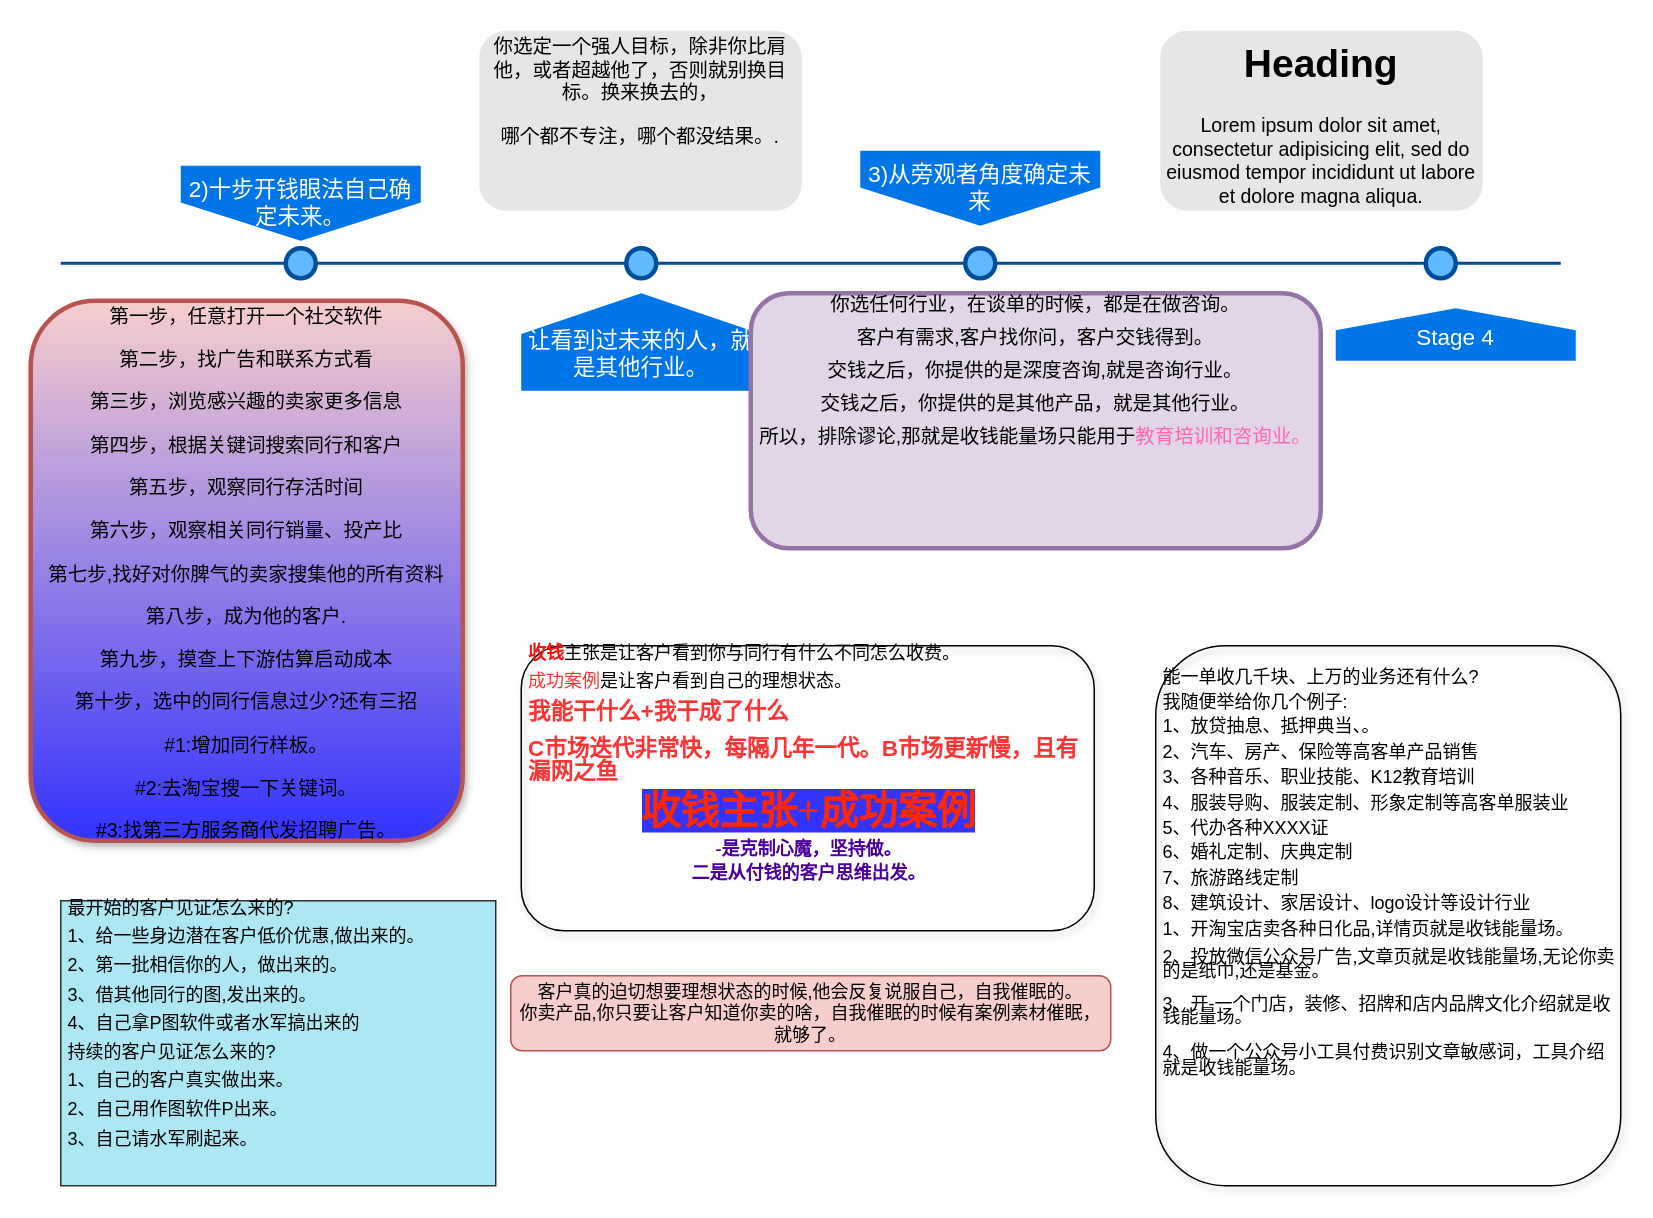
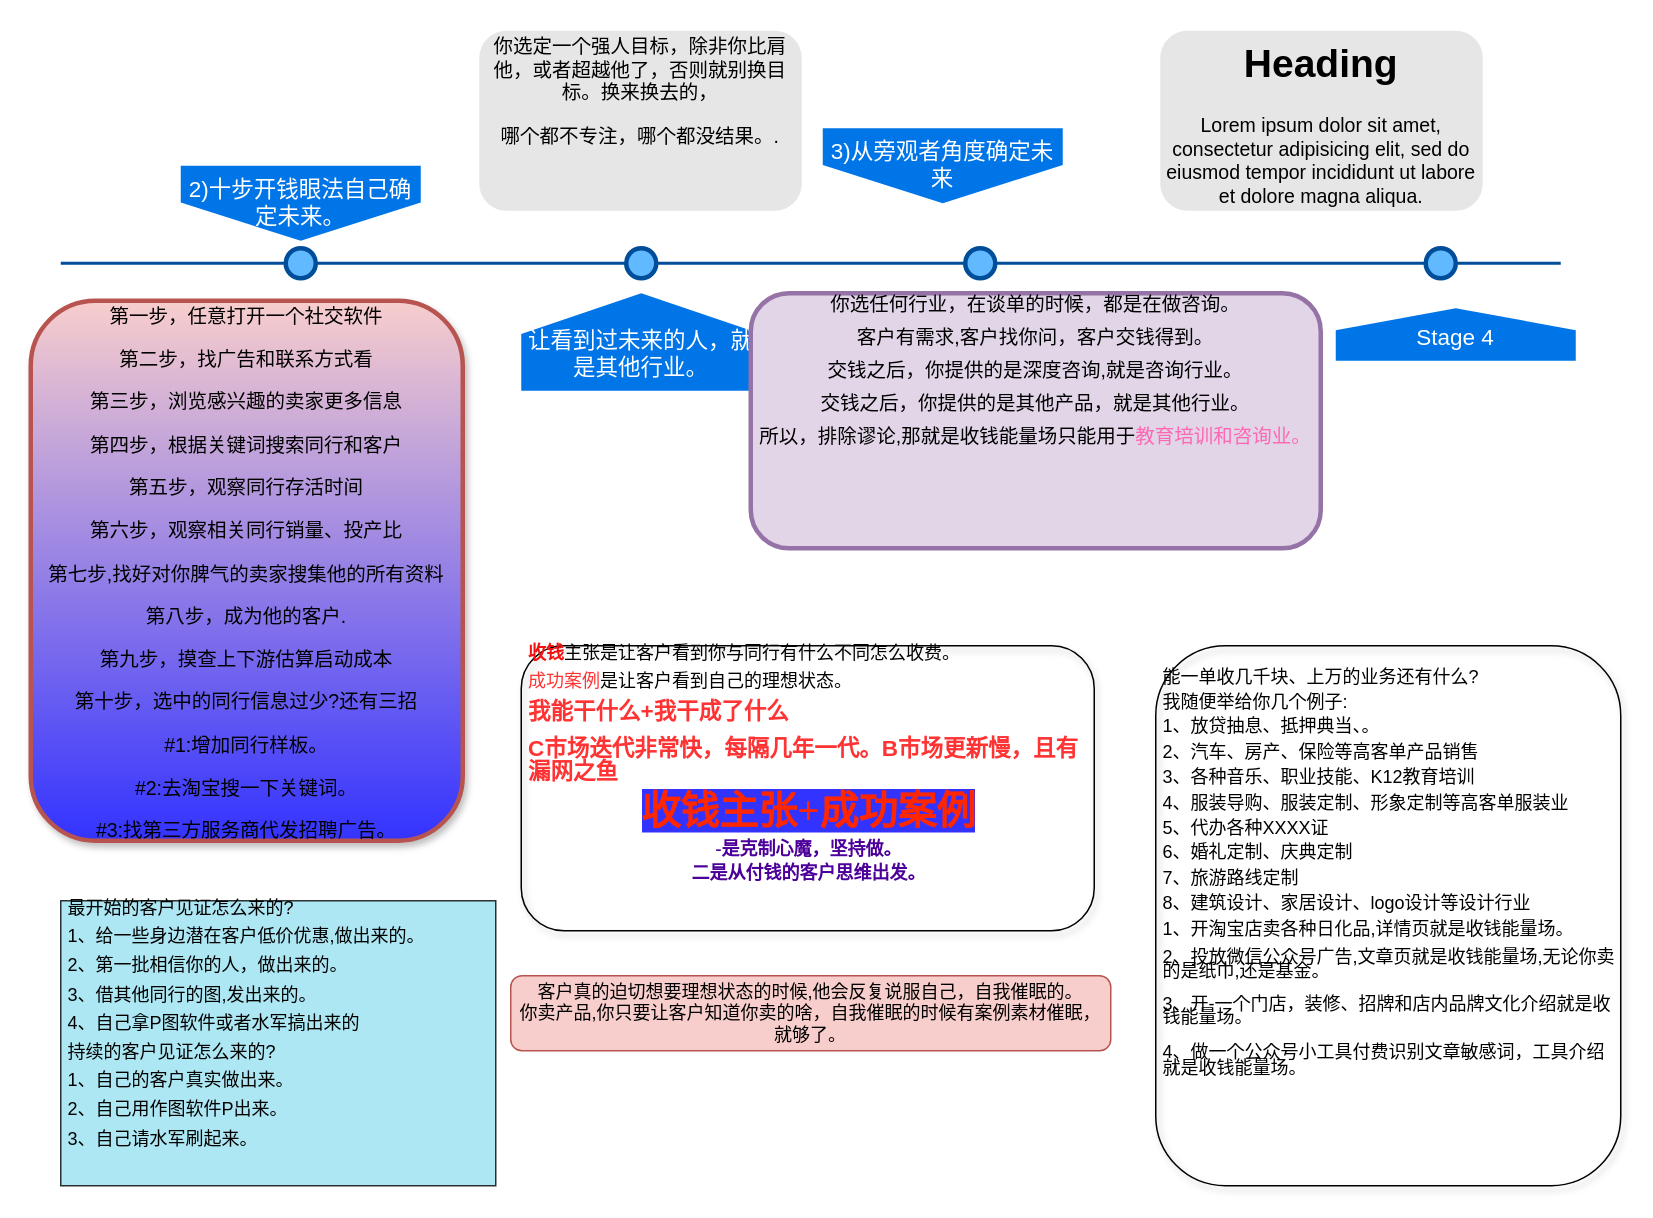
  <mxCell id="0" />
  <mxCell id="1" parent="0" />
  <mxCell id="2" value="" style="line;strokeWidth=2;html=1;fillColor=none;fontSize=28;fontColor=#004D99;strokeColor=#004D99;" parent="1" vertex="1"><mxGeometry x="40" y="170" width="1000" height="10" as="geometry" /></mxCell>
  <mxCell id="3" value="2)十步开钱眼法自己确定未来。" style="shape=offPageConnector;whiteSpace=wrap;html=1;fillColor=#0075E8;fontSize=15;fontColor=#FFFFFF;size=0.509;verticalAlign=top;strokeColor=none;" parent="1" vertex="1"><mxGeometry x="120" y="110" width="160" height="50" as="geometry" /></mxCell>
- <mxCell id="4" value="3)从旁观者角度确定未来" style="shape=offPageConnector;whiteSpace=wrap;html=1;fillColor=#0075E8;fontSize=15;fontColor=#FFFFFF;size=0.509;verticalAlign=top;strokeColor=none;" parent="1" vertex="1"><mxGeometry x="573" y="100" width="160" height="50" as="geometry" /></mxCell>
+ <mxCell id="4" value="3)从旁观者角度确定未来" style="shape=offPageConnector;whiteSpace=wrap;html=1;fillColor=#0075E8;fontSize=15;fontColor=#FFFFFF;size=0.509;verticalAlign=top;strokeColor=none;" parent="1" vertex="1"><mxGeometry x="548" y="85" width="160" height="50" as="geometry" /></mxCell>
  <mxCell id="5" value="让看到过未来的人，就是其他行业。" style="shape=offPageConnector;whiteSpace=wrap;html=1;fillColor=#0075E8;fontSize=15;fontColor=#FFFFFF;size=0.418;flipV=1;verticalAlign=bottom;strokeColor=none;spacingBottom=4;" parent="1" vertex="1"><mxGeometry x="347" y="195" width="160" height="65" as="geometry" /></mxCell>
  <mxCell id="6" value="&lt;span&gt;Stage 4&lt;/span&gt;" style="shape=offPageConnector;whiteSpace=wrap;html=1;fillColor=#0075E8;fontSize=15;fontColor=#FFFFFF;size=0.418;flipV=1;verticalAlign=bottom;strokeColor=none;spacingBottom=4;" parent="1" vertex="1"><mxGeometry x="890" y="205" width="160" height="35" as="geometry" /></mxCell>
  <mxCell id="7" value="" style="ellipse;whiteSpace=wrap;html=1;fillColor=#61BAFF;fontSize=28;fontColor=#004D99;strokeWidth=3;strokeColor=#004D99;" parent="1" vertex="1"><mxGeometry x="190" y="165" width="20" height="20" as="geometry" /></mxCell>
  <mxCell id="8" value="" style="ellipse;whiteSpace=wrap;html=1;fillColor=#61BAFF;fontSize=28;fontColor=#004D99;strokeWidth=3;strokeColor=#004D99;" parent="1" vertex="1"><mxGeometry x="417" y="165" width="20" height="20" as="geometry" /></mxCell>
  <mxCell id="9" value="" style="ellipse;whiteSpace=wrap;html=1;fillColor=#61BAFF;fontSize=28;fontColor=#004D99;strokeWidth=3;strokeColor=#004D99;" parent="1" vertex="1"><mxGeometry x="643" y="165" width="20" height="20" as="geometry" /></mxCell>
  <mxCell id="10" value="" style="ellipse;whiteSpace=wrap;html=1;fillColor=#61BAFF;fontSize=28;fontColor=#004D99;strokeWidth=3;strokeColor=#004D99;" parent="1" vertex="1"><mxGeometry x="950" y="165" width="20" height="20" as="geometry" /></mxCell>
  <mxCell id="11" value="&lt;p&gt;第一步，任意打开一个社交软件&lt;/p&gt;&lt;p&gt;第二步，找广告和联系方式看&lt;/p&gt;&lt;p&gt;第三步，浏览感兴趣的卖家更多信息&lt;/p&gt;&lt;p&gt;第四步，根据关键词搜索同行和客户&lt;/p&gt;&lt;p&gt;第五步，观察同行存活时间&lt;/p&gt;&lt;p&gt;第六步，观察相关同行销量、投产比&lt;/p&gt;&lt;p&gt;第七步,找好对你脾气的卖家搜集他的所有资料&lt;/p&gt;&lt;p&gt;第八步，成为他的客户.&lt;/p&gt;&lt;p&gt;第九步，摸查上下游估算启动成本&lt;/p&gt;&lt;p&gt;第十步，选中的同行信息过少?还有三招&lt;/p&gt;&lt;p&gt;#1:增加同行样板。&lt;/p&gt;&lt;p&gt;#2:去淘宝搜一下关键词。&lt;/p&gt;&lt;p&gt;#3:找第三方服务商代发招聘广告。&lt;/p&gt;" style="text;html=1;spacing=5;spacingTop=-20;whiteSpace=wrap;overflow=hidden;strokeColor=#b85450;strokeWidth=3;fillColor=#f8cecc;fontSize=13;align=center;rounded=1;shadow=1;gradientColor=#3333FF;" parent="1" vertex="1"><mxGeometry x="20" y="200" width="288" height="360" as="geometry" /></mxCell>
  <mxCell id="12" value="&lt;p&gt;你选定一个强人目标，除非你比肩他，或者超越他了，否则就别换目标。换来换去的，&lt;/p&gt;&lt;p&gt;哪个都不专注，哪个都没结果。.&lt;/p&gt;" style="text;html=1;spacing=5;spacingTop=-20;whiteSpace=wrap;overflow=hidden;strokeColor=none;strokeWidth=3;fillColor=#E6E6E6;fontSize=13;fontColor=#000000;align=center;rounded=1;" parent="1" vertex="1"><mxGeometry x="319" y="20" width="215" height="120" as="geometry" /></mxCell>
  <mxCell id="13" value="&lt;p style=&quot;line-height: 70%;&quot;&gt;你选任何行业，在谈单的时候，都是在做咨询。&lt;/p&gt;&lt;p style=&quot;line-height: 70%;&quot;&gt;客户有需求,客户找你问，客户交钱得到。&lt;/p&gt;&lt;p style=&quot;line-height: 70%;&quot;&gt;交钱之后，你提供的是深度咨询,就是咨询行业。&lt;/p&gt;&lt;p style=&quot;line-height: 70%;&quot;&gt;交钱之后，你提供的是其他产品，就是其他行业。&lt;/p&gt;&lt;p style=&quot;line-height: 70%;&quot;&gt;所以，排除谬论,那就是收钱能量场只能用于&lt;font color=&quot;#ff66b3&quot;&gt;教育培训和咨询业。&lt;/font&gt;&lt;/p&gt;" style="text;html=1;spacing=5;spacingTop=-20;whiteSpace=wrap;overflow=hidden;strokeColor=#9673a6;strokeWidth=3;fillColor=#e1d5e7;fontSize=13;align=center;rounded=1;" parent="1" vertex="1"><mxGeometry x="500" y="195" width="380" height="170" as="geometry" /></mxCell>
  <mxCell id="14" value="&lt;h1&gt;Heading&lt;/h1&gt;&lt;p&gt;Lorem ipsum dolor sit amet, consectetur adipisicing elit, sed do eiusmod tempor incididunt ut labore et dolore magna aliqua.&lt;/p&gt;" style="text;html=1;spacing=5;spacingTop=-20;whiteSpace=wrap;overflow=hidden;strokeColor=none;strokeWidth=3;fillColor=#E6E6E6;fontSize=13;fontColor=#000000;align=center;rounded=1;" parent="1" vertex="1"><mxGeometry x="773" y="20" width="215" height="120" as="geometry" /></mxCell>
  <mxCell id="15" value="&lt;p style=&quot;line-height: 60%;&quot;&gt;&lt;b&gt;&lt;font color=&quot;#f31212&quot;&gt;收钱&lt;/font&gt;&lt;/b&gt;主张是让客户看到你与同行有什么不同怎么收费。&lt;/p&gt;&lt;p style=&quot;line-height: 60%;&quot;&gt;&lt;span style=&quot;font-size: 12px;&quot;&gt;&lt;font color=&quot;#ff3333&quot;&gt;成功案例&lt;/font&gt;是让客户看到自己的理想状态。&lt;/span&gt;&lt;/p&gt;&lt;p style=&quot;line-height: 60%;&quot;&gt;&lt;b style=&quot;&quot;&gt;&lt;font color=&quot;#ff3333&quot; style=&quot;font-size: 15px;&quot;&gt;我能干什么+我干成了什么&lt;/font&gt;&lt;/b&gt;&lt;/p&gt;&lt;p style=&quot;line-height: 112%;&quot;&gt;&lt;b style=&quot;&quot;&gt;&lt;font color=&quot;#ff3333&quot; style=&quot;font-size: 15px;&quot;&gt;C市场迭代非常快，每隔几年一代。B市场更新慢，且有漏网之鱼&lt;/font&gt;&lt;/b&gt;&lt;/p&gt;&lt;p style=&quot;text-align: center; line-height: 112%;&quot;&gt;&lt;b style=&quot;&quot;&gt;&lt;font color=&quot;#ff2600&quot; face=&quot;Garamond&quot; style=&quot;font-size: 26px; background-color: rgb(51, 51, 255);&quot;&gt;收钱主张+成功案例&lt;/font&gt;&lt;/b&gt;&lt;/p&gt;&lt;p style=&quot;text-align: center; line-height: 30%;&quot;&gt;&lt;font color=&quot;#4c0099&quot; face=&quot;Garamond&quot; style=&quot;&quot;&gt;&lt;b style=&quot;background-color: rgb(255, 255, 255);&quot;&gt;-是克制心魔，坚持做。&lt;/b&gt;&lt;br&gt;&lt;/font&gt;&lt;/p&gt;&lt;div style=&quot;text-align: center; line-height: 30%;&quot;&gt;&lt;font color=&quot;#4c0099&quot; face=&quot;Garamond&quot;&gt;&lt;b style=&quot;&quot;&gt;二是从付钱的客户思维出发。&lt;/b&gt;&lt;/font&gt;&lt;/div&gt;&lt;p style=&quot;text-align: center; line-height: 112%;&quot;&gt;&lt;font color=&quot;#ff2600&quot; face=&quot;Garamond&quot; style=&quot;&quot;&gt;&lt;b style=&quot;background-color: rgb(255, 255, 255);&quot;&gt;&lt;br&gt;&lt;/b&gt;&lt;/font&gt;&lt;/p&gt;" style="text;html=1;strokeColor=default;fillColor=none;spacing=5;spacingTop=-20;whiteSpace=wrap;overflow=hidden;rounded=1;shadow=1;" vertex="1" parent="1"><mxGeometry x="347" y="430" width="382" height="190" as="geometry" /></mxCell>
  <mxCell id="16" value="&lt;p style=&quot;line-height: 40%;&quot;&gt;&lt;br&gt;&lt;/p&gt;&lt;p style=&quot;line-height: 40%;&quot;&gt;能一单收几千块、上万的业务还有什么?&lt;/p&gt;&lt;p style=&quot;line-height: 40%;&quot;&gt;&lt;span style=&quot;font-size: 12px;&quot;&gt;我随便举给你几个例子:&lt;/span&gt;&lt;/p&gt;&lt;p style=&quot;line-height: 40%;&quot;&gt;&lt;span style=&quot;font-size: 12px;&quot;&gt;1、放贷抽息、抵押典当、。&lt;/span&gt;&lt;/p&gt;&lt;p style=&quot;line-height: 40%;&quot;&gt;&lt;span style=&quot;font-size: 12px;&quot;&gt;2、汽车、房产、保险等高客单产品销售&lt;/span&gt;&lt;/p&gt;&lt;p style=&quot;line-height: 40%;&quot;&gt;&lt;span style=&quot;font-size: 12px;&quot;&gt;3、各种音乐、职业技能、K12教育培训&lt;/span&gt;&lt;/p&gt;&lt;p style=&quot;line-height: 40%;&quot;&gt;&lt;span style=&quot;font-size: 12px;&quot;&gt;4、服装导购、服装定制、形象定制等高客单服装业&lt;/span&gt;&lt;/p&gt;&lt;p style=&quot;line-height: 40%;&quot;&gt;&lt;span style=&quot;font-size: 12px;&quot;&gt;5、代办各种XXXX证&lt;/span&gt;&lt;/p&gt;&lt;p style=&quot;line-height: 40%;&quot;&gt;&lt;span style=&quot;font-size: 12px;&quot;&gt;6、婚礼定制、庆典定制&lt;/span&gt;&lt;/p&gt;&lt;p style=&quot;line-height: 40%;&quot;&gt;&lt;span style=&quot;font-size: 12px;&quot;&gt;7、旅游路线定制&lt;/span&gt;&lt;/p&gt;&lt;p style=&quot;line-height: 40%;&quot;&gt;&lt;span style=&quot;font-size: 12px;&quot;&gt;8、建筑设计、家居设计、logo设计等设计行业&lt;/span&gt;&lt;/p&gt;&lt;p style=&quot;line-height: 40%;&quot;&gt;1、开淘宝店卖各种日化品,详情页就是收钱能量场。&lt;/p&gt;&lt;p style=&quot;line-height: 80%;&quot;&gt;&lt;span style=&quot;font-size: 12px;&quot;&gt;2、投放微信公众号广告,文章页就是收钱能量场,无论你卖的是纸巾,还是基金。&lt;/span&gt;&lt;/p&gt;&lt;p style=&quot;line-height: 80%;&quot;&gt;&lt;span style=&quot;font-size: 12px;&quot;&gt;3、开-一个门店，装修、招牌和店内品牌文化介绍就是收钱能量场。&lt;/span&gt;&lt;/p&gt;&lt;p style=&quot;line-height: 40%;&quot;&gt;&lt;/p&gt;&lt;p style=&quot;line-height: 90%;&quot;&gt;&lt;span style=&quot;font-size: 12px;&quot;&gt;4、做一个公众号小工具付费识别文章敏感词，工具介绍就是收钱能量场。&lt;/span&gt;&lt;/p&gt;&lt;p style=&quot;line-height: 50%;&quot;&gt;&lt;span style=&quot;font-size: 12px;&quot;&gt;&lt;br&gt;&lt;/span&gt;&lt;/p&gt;" style="text;html=1;strokeColor=default;fillColor=none;spacing=5;spacingTop=-20;whiteSpace=wrap;overflow=hidden;rounded=1;shadow=1;" vertex="1" parent="1"><mxGeometry x="770" y="430" width="310" height="360" as="geometry" /></mxCell>
  <mxCell id="17" value="客户真的迫切想要理想状态的时候,他会反复说服自己，自我催眠的。&lt;br&gt;你卖产品,你只要让客户知道你卖的啥，自我催眠的时候有案例素材催眠，就够了。" style="text;html=1;strokeColor=#b85450;fillColor=#f8cecc;align=center;verticalAlign=middle;whiteSpace=wrap;rounded=1;" vertex="1" parent="1"><mxGeometry x="340" y="650" width="400" height="50" as="geometry" /></mxCell>
  <mxCell id="18" value="&lt;p style=&quot;line-height: 60%;&quot;&gt;最开始的客户见证怎么来的?&lt;/p&gt;&lt;p style=&quot;line-height: 60%;&quot;&gt;&lt;span style=&quot;font-size: 12px;&quot;&gt;1、给一些身边潜在客户低价优惠,做出来的。&lt;/span&gt;&lt;/p&gt;&lt;p style=&quot;line-height: 60%;&quot;&gt;&lt;span style=&quot;font-size: 12px;&quot;&gt;2、第一批相信你的人，做出来的。&lt;/span&gt;&lt;/p&gt;&lt;p style=&quot;line-height: 60%;&quot;&gt;&lt;span style=&quot;font-size: 12px;&quot;&gt;3、借其他同行的图,发出来的。&lt;/span&gt;&lt;/p&gt;&lt;p style=&quot;line-height: 60%;&quot;&gt;&lt;span style=&quot;font-size: 12px;&quot;&gt;4、自己拿P图软件或者水军搞出来的&lt;/span&gt;&lt;/p&gt;&lt;p style=&quot;line-height: 60%;&quot;&gt;持续的客户见证怎么来的?&lt;/p&gt;&lt;p style=&quot;line-height: 60%;&quot;&gt;&lt;span style=&quot;font-size: 12px;&quot;&gt;1、自己的客户真实做出来。&lt;/span&gt;&lt;/p&gt;&lt;p style=&quot;line-height: 60%;&quot;&gt;&lt;span style=&quot;font-size: 12px;&quot;&gt;2、自己用作图软件P出来。&lt;/span&gt;&lt;/p&gt;&lt;p style=&quot;line-height: 60%;&quot;&gt;&lt;/p&gt;&lt;p style=&quot;line-height: 60%;&quot;&gt;&lt;span style=&quot;font-size: 12px;&quot;&gt;3、自己请水军刷起来。&lt;/span&gt;&lt;/p&gt;" style="text;html=1;strokeColor=default;fillColor=#99e1f0;spacing=5;spacingTop=-20;whiteSpace=wrap;overflow=hidden;rounded=0;opacity=80;" vertex="1" parent="1"><mxGeometry x="40" y="600" width="290" height="190" as="geometry" /></mxCell>
